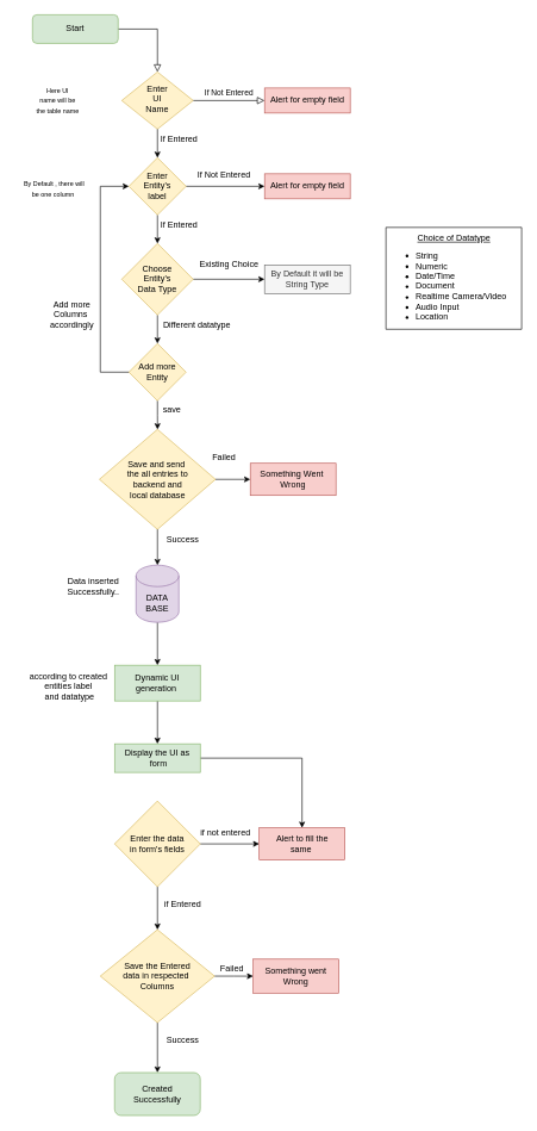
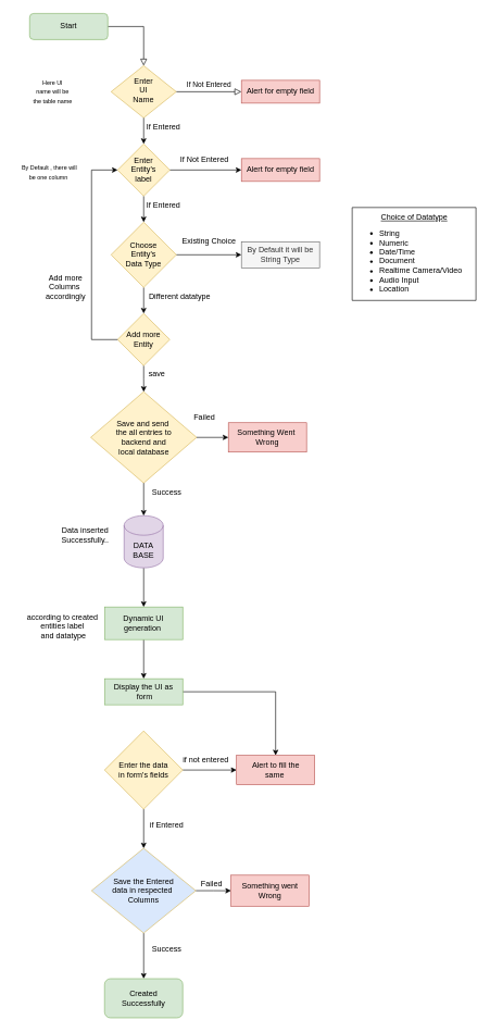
  <mxCell id="0" />
  <mxCell id="1" parent="0" />
  <mxCell id="2" value="" style="rounded=0;html=1;jettySize=auto;orthogonalLoop=1;fontSize=11;endArrow=block;endFill=0;endSize=8;strokeWidth=1;shadow=0;labelBackgroundColor=none;edgeStyle=orthogonalEdgeStyle;" parent="1" source="3" target="5" edge="1"><mxGeometry relative="1" as="geometry" /></mxCell>
  <mxCell id="3" value="Start" style="rounded=1;whiteSpace=wrap;html=1;fontSize=12;glass=0;strokeWidth=1;shadow=0;fillColor=#d5e8d4;strokeColor=#82b366;" parent="1" vertex="1"><mxGeometry x="45" y="20" width="120" height="40" as="geometry" /></mxCell>
  <mxCell id="4" value="If Not Entered" style="edgeStyle=orthogonalEdgeStyle;rounded=0;html=1;jettySize=auto;orthogonalLoop=1;fontSize=11;endArrow=block;endFill=0;endSize=8;strokeWidth=1;shadow=0;labelBackgroundColor=none;entryX=0;entryY=0.5;entryDx=0;entryDy=0;" parent="1" source="5" target="12" edge="1"><mxGeometry y="10" relative="1" as="geometry"><mxPoint as="offset" /><mxPoint x="370" y="140" as="targetPoint" /></mxGeometry></mxCell>
  <mxCell id="5" value="Enter&lt;br&gt;UI&lt;br&gt;Name" style="rhombus;whiteSpace=wrap;html=1;shadow=0;fontFamily=Helvetica;fontSize=12;align=center;strokeWidth=1;spacing=6;spacingTop=-4;fillColor=#fff2cc;strokeColor=#d6b656;" parent="1" vertex="1"><mxGeometry x="170" y="100" width="100" height="80" as="geometry" /></mxCell>
  <mxCell id="6" value="" style="endArrow=classic;html=1;rounded=0;exitX=0.5;exitY=1;exitDx=0;exitDy=0;entryX=0.5;entryY=0;entryDx=0;entryDy=0;" parent="1" source="5" target="10" edge="1"><mxGeometry width="50" height="50" relative="1" as="geometry"><mxPoint x="190" y="330" as="sourcePoint" /><mxPoint x="220" y="230" as="targetPoint" /></mxGeometry></mxCell>
  <mxCell id="7" value="If Entered" style="text;html=1;align=center;verticalAlign=middle;resizable=0;points=[];autosize=1;strokeColor=none;fillColor=none;" parent="1" vertex="1"><mxGeometry x="210" y="180" width="80" height="30" as="geometry" /></mxCell>
  <mxCell id="8" value="" style="edgeStyle=orthogonalEdgeStyle;rounded=0;orthogonalLoop=1;jettySize=auto;html=1;" parent="1" source="10" target="11" edge="1"><mxGeometry relative="1" as="geometry" /></mxCell>
  <mxCell id="9" value="" style="edgeStyle=orthogonalEdgeStyle;rounded=0;orthogonalLoop=1;jettySize=auto;html=1;" parent="1" source="10" target="17" edge="1"><mxGeometry relative="1" as="geometry" /></mxCell>
  <mxCell id="10" value="Enter &lt;br&gt;Entity's&lt;br&gt;label" style="rhombus;whiteSpace=wrap;html=1;fillColor=#fff2cc;strokeColor=#d6b656;" parent="1" vertex="1"><mxGeometry x="180" y="220" width="80" height="80" as="geometry" /></mxCell>
  <mxCell id="11" value="Alert for empty field" style="whiteSpace=wrap;html=1;fillColor=#f8cecc;strokeColor=#b85450;" parent="1" vertex="1"><mxGeometry x="370" y="242.5" width="120" height="35" as="geometry" /></mxCell>
  <mxCell id="12" value="Alert for empty field" style="rounded=0;whiteSpace=wrap;html=1;fillColor=#f8cecc;strokeColor=#b85450;" parent="1" vertex="1"><mxGeometry x="370" y="122.5" width="120" height="35" as="geometry" /></mxCell>
  <mxCell id="13" value="If Not Entered" style="text;html=1;align=center;verticalAlign=middle;resizable=0;points=[];autosize=1;strokeColor=none;fillColor=none;" parent="1" vertex="1"><mxGeometry x="262.5" y="230" width="100" height="30" as="geometry" /></mxCell>
  <mxCell id="14" value="&lt;font style=&quot;font-size: 9px;&quot;&gt;By Default , there will &lt;br&gt;be one column&amp;nbsp;&lt;/font&gt;" style="text;html=1;align=center;verticalAlign=middle;resizable=0;points=[];autosize=1;strokeColor=none;fillColor=none;" parent="1" vertex="1"><mxGeometry x="20" y="242.5" width="110" height="40" as="geometry" /></mxCell>
  <mxCell id="15" value="" style="edgeStyle=orthogonalEdgeStyle;rounded=0;orthogonalLoop=1;jettySize=auto;html=1;" parent="1" source="17" target="19" edge="1"><mxGeometry relative="1" as="geometry" /></mxCell>
  <mxCell id="16" value="" style="edgeStyle=orthogonalEdgeStyle;rounded=0;orthogonalLoop=1;jettySize=auto;html=1;entryX=0.5;entryY=0;entryDx=0;entryDy=0;" parent="1" source="17" target="23" edge="1"><mxGeometry relative="1" as="geometry"><mxPoint x="220" y="490" as="targetPoint" /></mxGeometry></mxCell>
  <mxCell id="17" value="Choose&lt;br&gt;Entity's&lt;br&gt;Data Type" style="rhombus;whiteSpace=wrap;html=1;fillColor=#fff2cc;strokeColor=#d6b656;" parent="1" vertex="1"><mxGeometry x="170" y="340" width="100" height="100" as="geometry" /></mxCell>
  <mxCell id="18" value="If Entered" style="text;html=1;align=center;verticalAlign=middle;resizable=0;points=[];autosize=1;strokeColor=none;fillColor=none;" parent="1" vertex="1"><mxGeometry x="210" y="300" width="80" height="30" as="geometry" /></mxCell>
  <mxCell id="19" value="By Default it will be String Type" style="whiteSpace=wrap;html=1;fillColor=#f5f5f5;strokeColor=#666666;fontColor=#333333;" parent="1" vertex="1"><mxGeometry x="370" y="370" width="120" height="40" as="geometry" /></mxCell>
  <mxCell id="20" value="Existing Choice" style="text;html=1;align=center;verticalAlign=middle;resizable=0;points=[];autosize=1;strokeColor=none;fillColor=none;" parent="1" vertex="1"><mxGeometry x="265" y="355" width="110" height="30" as="geometry" /></mxCell>
  <mxCell id="21" value="Different datatype" style="text;html=1;align=center;verticalAlign=middle;resizable=0;points=[];autosize=1;strokeColor=none;fillColor=none;" parent="1" vertex="1"><mxGeometry x="215" y="440" width="120" height="30" as="geometry" /></mxCell>
  <mxCell id="22" value="" style="edgeStyle=orthogonalEdgeStyle;rounded=0;orthogonalLoop=1;jettySize=auto;html=1;" parent="1" source="23" target="28" edge="1"><mxGeometry relative="1" as="geometry" /></mxCell>
  <mxCell id="23" value="Add more&lt;br&gt;Entity" style="rhombus;whiteSpace=wrap;html=1;fillColor=#fff2cc;strokeColor=#d6b656;" parent="1" vertex="1"><mxGeometry x="180" y="480" width="80" height="80" as="geometry" /></mxCell>
  <mxCell id="24" value="" style="endArrow=classic;html=1;rounded=0;entryX=0;entryY=0.5;entryDx=0;entryDy=0;" parent="1" target="10" edge="1"><mxGeometry width="50" height="50" relative="1" as="geometry"><mxPoint x="140" y="520" as="sourcePoint" /><mxPoint x="130" y="410" as="targetPoint" /><Array as="points"><mxPoint x="140" y="260" /></Array></mxGeometry></mxCell>
  <mxCell id="25" value="" style="endArrow=none;html=1;rounded=0;entryX=0;entryY=0.5;entryDx=0;entryDy=0;" parent="1" target="23" edge="1"><mxGeometry width="50" height="50" relative="1" as="geometry"><mxPoint x="140" y="520" as="sourcePoint" /><mxPoint x="330" y="390" as="targetPoint" /></mxGeometry></mxCell>
  <mxCell id="26" value="&lt;font style=&quot;font-size: 12px;&quot;&gt;Add more &lt;br&gt;Columns&amp;nbsp;&lt;br&gt;accordingly&lt;/font&gt;" style="text;html=1;align=center;verticalAlign=middle;resizable=0;points=[];autosize=1;strokeColor=none;fillColor=none;" parent="1" vertex="1"><mxGeometry x="60" y="410" width="80" height="60" as="geometry" /></mxCell>
  <mxCell id="27" value="" style="edgeStyle=orthogonalEdgeStyle;rounded=0;orthogonalLoop=1;jettySize=auto;html=1;" parent="1" source="28" target="30" edge="1"><mxGeometry relative="1" as="geometry" /></mxCell>
  <mxCell id="28" value="Save and send&amp;nbsp;&lt;br&gt;the all entries to &lt;br&gt;backend and &lt;br&gt;local database" style="rhombus;whiteSpace=wrap;html=1;fillColor=#fff2cc;strokeColor=#d6b656;" parent="1" vertex="1"><mxGeometry x="138.75" y="600" width="162.5" height="140" as="geometry" /></mxCell>
  <mxCell id="29" value="save" style="text;html=1;align=center;verticalAlign=middle;resizable=0;points=[];autosize=1;strokeColor=none;fillColor=none;" parent="1" vertex="1"><mxGeometry x="215" y="558" width="50" height="30" as="geometry" /></mxCell>
  <mxCell id="30" value="Something Went&amp;nbsp;&lt;br&gt;Wrong" style="whiteSpace=wrap;html=1;fillColor=#f8cecc;strokeColor=#b85450;" parent="1" vertex="1"><mxGeometry x="350" y="647.5" width="120" height="45" as="geometry" /></mxCell>
  <mxCell id="31" value="Success" style="text;html=1;align=center;verticalAlign=middle;resizable=0;points=[];autosize=1;strokeColor=none;fillColor=none;" parent="1" vertex="1"><mxGeometry x="220" y="740" width="70" height="30" as="geometry" /></mxCell>
  <mxCell id="32" value="Failed" style="text;html=1;align=center;verticalAlign=middle;resizable=0;points=[];autosize=1;strokeColor=none;fillColor=none;" parent="1" vertex="1"><mxGeometry x="282.5" y="625" width="60" height="30" as="geometry" /></mxCell>
  <mxCell id="33" value="" style="edgeStyle=orthogonalEdgeStyle;rounded=0;orthogonalLoop=1;jettySize=auto;html=1;entryX=0.5;entryY=0;entryDx=0;entryDy=0;" parent="1" source="34" target="38" edge="1"><mxGeometry relative="1" as="geometry"><mxPoint x="220" y="900" as="targetPoint" /></mxGeometry></mxCell>
  <mxCell id="34" value="DATA&lt;br&gt;BASE" style="shape=cylinder3;whiteSpace=wrap;html=1;boundedLbl=1;backgroundOutline=1;size=15;fillColor=#e1d5e7;strokeColor=#9673a6;" parent="1" vertex="1"><mxGeometry x="190" y="790" width="60" height="80" as="geometry" /></mxCell>
  <mxCell id="35" value="" style="endArrow=classic;html=1;rounded=0;exitX=0.5;exitY=1;exitDx=0;exitDy=0;entryX=0.5;entryY=0;entryDx=0;entryDy=0;entryPerimeter=0;" parent="1" source="28" target="34" edge="1"><mxGeometry width="50" height="50" relative="1" as="geometry"><mxPoint x="140" y="780" as="sourcePoint" /><mxPoint x="190" y="730" as="targetPoint" /></mxGeometry></mxCell>
  <mxCell id="36" value="Data inserted &lt;br&gt;Successfully.." style="text;html=1;align=center;verticalAlign=middle;resizable=0;points=[];autosize=1;strokeColor=none;fillColor=none;" parent="1" vertex="1"><mxGeometry x="80" y="800" width="100" height="40" as="geometry" /></mxCell>
  <mxCell id="37" value="" style="edgeStyle=orthogonalEdgeStyle;rounded=0;orthogonalLoop=1;jettySize=auto;html=1;" parent="1" source="38" target="40" edge="1"><mxGeometry relative="1" as="geometry" /></mxCell>
  <mxCell id="38" value="Dynamic UI generation&amp;nbsp;" style="whiteSpace=wrap;html=1;fillColor=#d5e8d4;strokeColor=#82b366;" parent="1" vertex="1"><mxGeometry x="160" y="930" width="120" height="50" as="geometry" /></mxCell>
  <mxCell id="39" value="" style="edgeStyle=orthogonalEdgeStyle;rounded=0;orthogonalLoop=1;jettySize=auto;html=1;" parent="1" source="40" target="44" edge="1"><mxGeometry relative="1" as="geometry"><mxPoint x="220" y="1150" as="targetPoint" /></mxGeometry></mxCell>
  <mxCell id="40" value="Display the UI as&lt;br&gt;&amp;nbsp;form" style="whiteSpace=wrap;html=1;fillColor=#d5e8d4;strokeColor=#82b366;" parent="1" vertex="1"><mxGeometry x="160" y="1040" width="120" height="40" as="geometry" /></mxCell>
  <mxCell id="41" value="" style="edgeStyle=orthogonalEdgeStyle;rounded=0;orthogonalLoop=1;jettySize=auto;html=1;" parent="1" source="43" target="44" edge="1"><mxGeometry relative="1" as="geometry" /></mxCell>
  <mxCell id="42" value="" style="edgeStyle=orthogonalEdgeStyle;rounded=0;orthogonalLoop=1;jettySize=auto;html=1;" parent="1" source="43" target="48" edge="1"><mxGeometry relative="1" as="geometry" /></mxCell>
  <mxCell id="43" value="Enter the data&lt;br&gt;in form's fields" style="rhombus;whiteSpace=wrap;html=1;fillColor=#fff2cc;strokeColor=#d6b656;" parent="1" vertex="1"><mxGeometry x="160" y="1120" width="120" height="120" as="geometry" /></mxCell>
  <mxCell id="44" value="Alert to fill the &lt;br&gt;same&amp;nbsp;" style="whiteSpace=wrap;html=1;fillColor=#f8cecc;strokeColor=#b85450;" parent="1" vertex="1"><mxGeometry x="362.5" y="1157.5" width="120" height="45" as="geometry" /></mxCell>
  <mxCell id="45" value="if not entered" style="text;html=1;align=center;verticalAlign=middle;resizable=0;points=[];autosize=1;strokeColor=none;fillColor=none;" parent="1" vertex="1"><mxGeometry x="270" y="1150" width="90" height="30" as="geometry" /></mxCell>
  <mxCell id="46" value="" style="edgeStyle=orthogonalEdgeStyle;rounded=0;orthogonalLoop=1;jettySize=auto;html=1;" parent="1" source="48" target="50" edge="1"><mxGeometry relative="1" as="geometry" /></mxCell>
  <mxCell id="47" value="" style="edgeStyle=orthogonalEdgeStyle;rounded=0;orthogonalLoop=1;jettySize=auto;html=1;entryX=0.5;entryY=0;entryDx=0;entryDy=0;" parent="1" source="48" target="53" edge="1"><mxGeometry relative="1" as="geometry"><mxPoint x="220" y="1520" as="targetPoint" /></mxGeometry></mxCell>
- <mxCell id="48" value="Save the Entered &lt;br&gt;data in respected&amp;nbsp;&lt;br&gt;Columns" style="rhombus;whiteSpace=wrap;html=1;fillColor=#fff2cc;strokeColor=#d6b656;" parent="1" vertex="1"><mxGeometry x="140" y="1300" width="160" height="130" as="geometry" /></mxCell>
+ <mxCell id="48" value="Save the Entered &lt;br&gt;data in respected&amp;nbsp;&lt;br&gt;Columns" style="rhombus;whiteSpace=wrap;html=1;fillColor=#dae8fc;strokeColor=#d6b656;" parent="1" vertex="1"><mxGeometry x="140" y="1300" width="160" height="130" as="geometry" /></mxCell>
  <mxCell id="49" value="if Entered" style="text;html=1;align=center;verticalAlign=middle;resizable=0;points=[];autosize=1;strokeColor=none;fillColor=none;" parent="1" vertex="1"><mxGeometry x="220" y="1250" width="70" height="30" as="geometry" /></mxCell>
  <mxCell id="50" value="Something went&lt;br&gt;Wrong" style="whiteSpace=wrap;html=1;fillColor=#f8cecc;strokeColor=#b85450;" parent="1" vertex="1"><mxGeometry x="354" y="1341.25" width="120" height="47.5" as="geometry" /></mxCell>
  <mxCell id="51" value="Success" style="text;html=1;align=center;verticalAlign=middle;resizable=0;points=[];autosize=1;strokeColor=none;fillColor=none;" parent="1" vertex="1"><mxGeometry x="220" y="1440" width="70" height="30" as="geometry" /></mxCell>
  <mxCell id="52" value="Failed" style="text;html=1;align=center;verticalAlign=middle;resizable=0;points=[];autosize=1;strokeColor=none;fillColor=none;" parent="1" vertex="1"><mxGeometry x="294" y="1340" width="60" height="30" as="geometry" /></mxCell>
  <mxCell id="53" value="Created &lt;br&gt;Successfully" style="rounded=1;whiteSpace=wrap;html=1;fillColor=#d5e8d4;strokeColor=#82b366;" parent="1" vertex="1"><mxGeometry x="160" y="1500" width="120" height="60" as="geometry" /></mxCell>
  <mxCell id="54" value="&lt;font style=&quot;font-size: 9px;&quot;&gt;Here UI &lt;br&gt;name will be &lt;br&gt;the table name&lt;/font&gt;" style="text;html=1;align=center;verticalAlign=middle;resizable=0;points=[];autosize=1;strokeColor=none;fillColor=none;" parent="1" vertex="1"><mxGeometry x="40" y="110" width="80" height="60" as="geometry" /></mxCell>
  <mxCell id="55" value="" style="swimlane;startSize=0;" parent="1" vertex="1"><mxGeometry x="540" y="317.5" width="190" height="142.5" as="geometry"><mxRectangle x="540" y="387.5" width="130" height="45" as="alternateBounds" /></mxGeometry></mxCell>
  <mxCell id="56" value="&lt;u&gt;Choice of Datatype&lt;/u&gt;" style="text;html=1;align=center;verticalAlign=middle;resizable=0;points=[];autosize=1;strokeColor=none;fillColor=none;" parent="55" vertex="1"><mxGeometry x="30" width="130" height="30" as="geometry" /></mxCell>
  <mxCell id="57" value="&lt;ul&gt;&lt;li style=&quot;text-align: left;&quot;&gt;String&lt;/li&gt;&lt;li style=&quot;text-align: left;&quot;&gt;Numeric&lt;/li&gt;&lt;li style=&quot;text-align: left;&quot;&gt;Date/Time&lt;/li&gt;&lt;li style=&quot;text-align: left;&quot;&gt;Document&lt;/li&gt;&lt;li style=&quot;text-align: left;&quot;&gt;Realtime Camera/Video&lt;/li&gt;&lt;li style=&quot;text-align: left;&quot;&gt;Audio Input&lt;/li&gt;&lt;li style=&quot;text-align: left;&quot;&gt;Location&lt;/li&gt;&lt;/ul&gt;" style="text;html=1;align=center;verticalAlign=middle;resizable=0;points=[];autosize=1;strokeColor=none;fillColor=none;" parent="55" vertex="1"><mxGeometry x="-10" y="12.5" width="190" height="140" as="geometry" /></mxCell>
  <mxCell id="58" value="according to created &lt;br&gt;entities label&lt;br&gt;&amp;nbsp;and datatype" style="text;html=1;align=center;verticalAlign=middle;resizable=0;points=[];autosize=1;strokeColor=none;fillColor=none;" vertex="1" parent="1"><mxGeometry x="30" y="930" width="130" height="60" as="geometry" /></mxCell>
